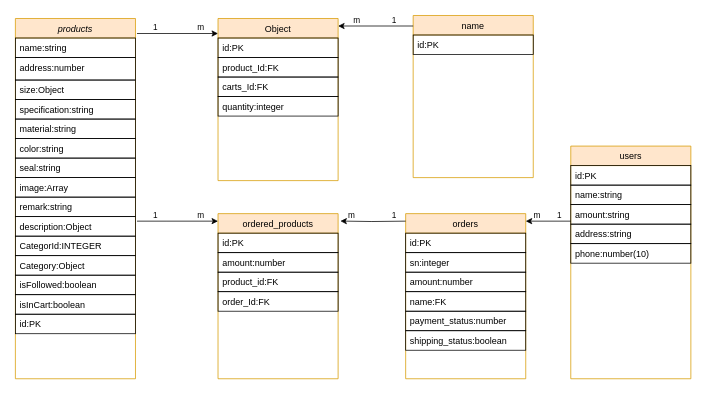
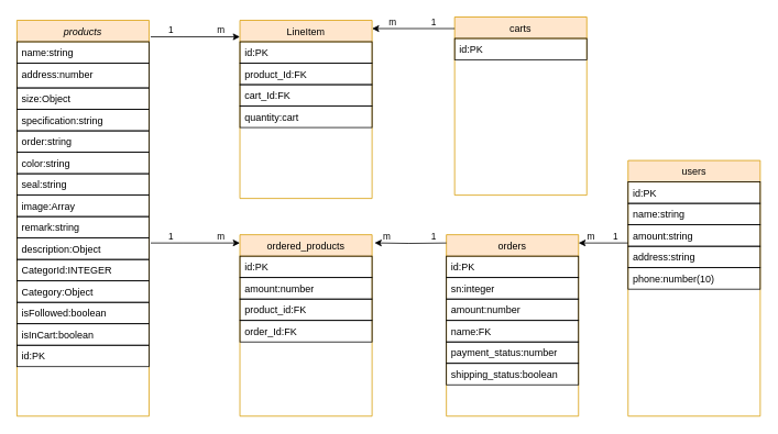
  <mxCell id="0" />
  <mxCell id="1" parent="0" />
  <mxCell id="2" value="products" style="swimlane;fontStyle=2;align=center;verticalAlign=top;childLayout=stackLayout;horizontal=1;startSize=26;horizontalStack=0;resizeParent=1;resizeLast=0;collapsible=1;marginBottom=0;rounded=0;shadow=0;strokeWidth=1;fillColor=#ffe6cc;strokeColor=#d79b00;" parent="1" vertex="1"><mxGeometry x="20" y="24" width="160" height="480" as="geometry"><mxRectangle x="230" y="140" width="160" height="26" as="alternateBounds" /></mxGeometry></mxCell>
  <mxCell id="3" value="name:string" style="text;align=left;verticalAlign=top;spacingLeft=4;spacingRight=4;overflow=hidden;rotatable=0;points=[[0,0.5],[1,0.5]];portConstraint=eastwest;strokeColor=default;" parent="2" vertex="1"><mxGeometry y="26" width="160" height="26" as="geometry" /></mxCell>
  <mxCell id="4" value="address:number" style="text;align=left;verticalAlign=top;spacingLeft=4;spacingRight=4;overflow=hidden;rotatable=0;points=[[0,0.5],[1,0.5]];portConstraint=eastwest;rounded=0;shadow=0;html=0;strokeColor=default;" parent="2" vertex="1"><mxGeometry y="52" width="160" height="30" as="geometry" /></mxCell>
  <mxCell id="5" value="size:Object" style="text;align=left;verticalAlign=top;spacingLeft=4;spacingRight=4;overflow=hidden;rotatable=0;points=[[0,0.5],[1,0.5]];portConstraint=eastwest;rounded=0;shadow=0;html=0;strokeColor=default;" vertex="1" parent="2"><mxGeometry y="82" width="160" height="26" as="geometry" /></mxCell>
  <mxCell id="6" value="specification:string" style="text;align=left;verticalAlign=top;spacingLeft=4;spacingRight=4;overflow=hidden;rotatable=0;points=[[0,0.5],[1,0.5]];portConstraint=eastwest;rounded=0;shadow=0;html=0;strokeColor=default;" vertex="1" parent="2"><mxGeometry y="108" width="160" height="26" as="geometry" /></mxCell>
- <mxCell id="7" value="material:string" style="text;align=left;verticalAlign=top;spacingLeft=4;spacingRight=4;overflow=hidden;rotatable=0;points=[[0,0.5],[1,0.5]];portConstraint=eastwest;rounded=0;shadow=0;html=0;strokeColor=default;" vertex="1" parent="2"><mxGeometry y="134" width="160" height="26" as="geometry" /></mxCell>
+ <mxCell id="7" value="order:string" style="text;align=left;verticalAlign=top;spacingLeft=4;spacingRight=4;overflow=hidden;rotatable=0;points=[[0,0.5],[1,0.5]];portConstraint=eastwest;rounded=0;shadow=0;html=0;strokeColor=default;" vertex="1" parent="2"><mxGeometry y="134" width="160" height="26" as="geometry" /></mxCell>
  <mxCell id="8" value="color:string" style="text;align=left;verticalAlign=top;spacingLeft=4;spacingRight=4;overflow=hidden;rotatable=0;points=[[0,0.5],[1,0.5]];portConstraint=eastwest;rounded=0;shadow=0;html=0;strokeColor=default;" vertex="1" parent="2"><mxGeometry y="160" width="160" height="26" as="geometry" /></mxCell>
  <mxCell id="9" value="seal:string" style="text;align=left;verticalAlign=top;spacingLeft=4;spacingRight=4;overflow=hidden;rotatable=0;points=[[0,0.5],[1,0.5]];portConstraint=eastwest;rounded=0;shadow=0;html=0;strokeColor=default;" vertex="1" parent="2"><mxGeometry y="186" width="160" height="26" as="geometry" /></mxCell>
  <mxCell id="10" value="image:Array" style="text;align=left;verticalAlign=top;spacingLeft=4;spacingRight=4;overflow=hidden;rotatable=0;points=[[0,0.5],[1,0.5]];portConstraint=eastwest;rounded=0;shadow=0;html=0;strokeColor=default;" vertex="1" parent="2"><mxGeometry y="212" width="160" height="26" as="geometry" /></mxCell>
  <mxCell id="11" value="remark:string" style="text;align=left;verticalAlign=top;spacingLeft=4;spacingRight=4;overflow=hidden;rotatable=0;points=[[0,0.5],[1,0.5]];portConstraint=eastwest;rounded=0;shadow=0;html=0;strokeColor=default;" vertex="1" parent="2"><mxGeometry y="238" width="160" height="26" as="geometry" /></mxCell>
  <mxCell id="12" value="description:Object" style="text;align=left;verticalAlign=top;spacingLeft=4;spacingRight=4;overflow=hidden;rotatable=0;points=[[0,0.5],[1,0.5]];portConstraint=eastwest;rounded=0;shadow=0;html=0;strokeColor=default;" vertex="1" parent="2"><mxGeometry y="264" width="160" height="26" as="geometry" /></mxCell>
  <mxCell id="13" value="CategorId:INTEGER" style="text;align=left;verticalAlign=top;spacingLeft=4;spacingRight=4;overflow=hidden;rotatable=0;points=[[0,0.5],[1,0.5]];portConstraint=eastwest;rounded=0;shadow=0;html=0;strokeColor=default;" vertex="1" parent="2"><mxGeometry y="290" width="160" height="26" as="geometry" /></mxCell>
  <mxCell id="14" value="Category:Object" style="text;align=left;verticalAlign=top;spacingLeft=4;spacingRight=4;overflow=hidden;rotatable=0;points=[[0,0.5],[1,0.5]];portConstraint=eastwest;rounded=0;shadow=0;html=0;strokeColor=default;" vertex="1" parent="2"><mxGeometry y="316" width="160" height="26" as="geometry" /></mxCell>
  <mxCell id="15" value="isFollowed:boolean" style="text;align=left;verticalAlign=top;spacingLeft=4;spacingRight=4;overflow=hidden;rotatable=0;points=[[0,0.5],[1,0.5]];portConstraint=eastwest;rounded=0;shadow=0;html=0;strokeColor=default;" vertex="1" parent="2"><mxGeometry y="342" width="160" height="26" as="geometry" /></mxCell>
  <mxCell id="16" value="isInCart:boolean" style="text;align=left;verticalAlign=top;spacingLeft=4;spacingRight=4;overflow=hidden;rotatable=0;points=[[0,0.5],[1,0.5]];portConstraint=eastwest;rounded=0;shadow=0;html=0;strokeColor=default;" vertex="1" parent="2"><mxGeometry y="368" width="160" height="26" as="geometry" /></mxCell>
  <mxCell id="17" value="id:PK&#10;" style="text;align=left;verticalAlign=top;spacingLeft=4;spacingRight=4;overflow=hidden;rotatable=0;points=[[0,0.5],[1,0.5]];portConstraint=eastwest;rounded=0;shadow=0;html=0;strokeColor=default;" vertex="1" parent="2"><mxGeometry y="394" width="160" height="26" as="geometry" /></mxCell>
  <mxCell id="18" value="orders" style="swimlane;fontStyle=0;align=center;verticalAlign=top;childLayout=stackLayout;horizontal=1;startSize=26;horizontalStack=0;resizeParent=1;resizeLast=0;collapsible=1;marginBottom=0;rounded=0;shadow=0;strokeWidth=1;fillColor=#ffe6cc;strokeColor=#d79b00;" parent="1" vertex="1"><mxGeometry x="540" y="284" width="160" height="220" as="geometry"><mxRectangle x="340" y="380" width="170" height="26" as="alternateBounds" /></mxGeometry></mxCell>
  <mxCell id="19" value="id:PK" style="text;align=left;verticalAlign=top;spacingLeft=4;spacingRight=4;overflow=hidden;rotatable=0;points=[[0,0.5],[1,0.5]];portConstraint=eastwest;strokeColor=default;" parent="18" vertex="1"><mxGeometry y="26" width="160" height="26" as="geometry" /></mxCell>
  <mxCell id="20" value="sn:integer" style="text;align=left;verticalAlign=top;spacingLeft=4;spacingRight=4;overflow=hidden;rotatable=0;points=[[0,0.5],[1,0.5]];portConstraint=eastwest;strokeColor=default;" vertex="1" parent="18"><mxGeometry y="52" width="160" height="26" as="geometry" /></mxCell>
  <mxCell id="21" value="amount:number" style="text;align=left;verticalAlign=top;spacingLeft=4;spacingRight=4;overflow=hidden;rotatable=0;points=[[0,0.5],[1,0.5]];portConstraint=eastwest;strokeColor=default;" vertex="1" parent="18"><mxGeometry y="78" width="160" height="26" as="geometry" /></mxCell>
  <mxCell id="22" value="name:FK" style="text;align=left;verticalAlign=top;spacingLeft=4;spacingRight=4;overflow=hidden;rotatable=0;points=[[0,0.5],[1,0.5]];portConstraint=eastwest;strokeColor=default;" vertex="1" parent="18"><mxGeometry y="104" width="160" height="26" as="geometry" /></mxCell>
  <mxCell id="23" value="payment_status:number" style="text;align=left;verticalAlign=top;spacingLeft=4;spacingRight=4;overflow=hidden;rotatable=0;points=[[0,0.5],[1,0.5]];portConstraint=eastwest;strokeColor=default;" vertex="1" parent="18"><mxGeometry y="130" width="160" height="26" as="geometry" /></mxCell>
  <mxCell id="24" value="shipping_status:boolean" style="text;align=left;verticalAlign=top;spacingLeft=4;spacingRight=4;overflow=hidden;rotatable=0;points=[[0,0.5],[1,0.5]];portConstraint=eastwest;strokeColor=default;" vertex="1" parent="18"><mxGeometry y="156" width="160" height="26" as="geometry" /></mxCell>
- <mxCell id="25" value="name" style="swimlane;fontStyle=0;align=center;verticalAlign=top;childLayout=stackLayout;horizontal=1;startSize=26;horizontalStack=0;resizeParent=1;resizeLast=0;collapsible=1;marginBottom=0;rounded=0;shadow=0;strokeWidth=1;fillColor=#ffe6cc;strokeColor=#d79b00;" parent="1" vertex="1"><mxGeometry x="550" y="20" width="160" height="216" as="geometry"><mxRectangle x="550" y="140" width="160" height="26" as="alternateBounds" /></mxGeometry></mxCell>
+ <mxCell id="25" value="carts" style="swimlane;fontStyle=0;align=center;verticalAlign=top;childLayout=stackLayout;horizontal=1;startSize=26;horizontalStack=0;resizeParent=1;resizeLast=0;collapsible=1;marginBottom=0;rounded=0;shadow=0;strokeWidth=1;fillColor=#ffe6cc;strokeColor=#d79b00;" parent="1" vertex="1"><mxGeometry x="550" y="20" width="160" height="216" as="geometry"><mxRectangle x="550" y="140" width="160" height="26" as="alternateBounds" /></mxGeometry></mxCell>
  <mxCell id="26" value="id:PK" style="text;align=left;verticalAlign=top;spacingLeft=4;spacingRight=4;overflow=hidden;rotatable=0;points=[[0,0.5],[1,0.5]];portConstraint=eastwest;strokeColor=default;" parent="25" vertex="1"><mxGeometry y="26" width="160" height="26" as="geometry" /></mxCell>
- <mxCell id="27" value="Object" style="swimlane;fontStyle=0;align=center;verticalAlign=top;childLayout=stackLayout;horizontal=1;startSize=26;horizontalStack=0;resizeParent=1;resizeLast=0;collapsible=1;marginBottom=0;rounded=0;shadow=0;strokeWidth=1;fillColor=#ffe6cc;strokeColor=#d79b00;" vertex="1" parent="1"><mxGeometry x="290" y="24" width="160" height="216" as="geometry"><mxRectangle x="550" y="140" width="160" height="26" as="alternateBounds" /></mxGeometry></mxCell>
+ <mxCell id="27" value="LineItem" style="swimlane;fontStyle=0;align=center;verticalAlign=top;childLayout=stackLayout;horizontal=1;startSize=26;horizontalStack=0;resizeParent=1;resizeLast=0;collapsible=1;marginBottom=0;rounded=0;shadow=0;strokeWidth=1;fillColor=#ffe6cc;strokeColor=#d79b00;" vertex="1" parent="1"><mxGeometry x="290" y="24" width="160" height="216" as="geometry"><mxRectangle x="550" y="140" width="160" height="26" as="alternateBounds" /></mxGeometry></mxCell>
  <mxCell id="28" value="id:PK" style="text;align=left;verticalAlign=top;spacingLeft=4;spacingRight=4;overflow=hidden;rotatable=0;points=[[0,0.5],[1,0.5]];portConstraint=eastwest;strokeColor=default;" vertex="1" parent="27"><mxGeometry y="26" width="160" height="26" as="geometry" /></mxCell>
  <mxCell id="29" value="product_Id:FK" style="text;align=left;verticalAlign=top;spacingLeft=4;spacingRight=4;overflow=hidden;rotatable=0;points=[[0,0.5],[1,0.5]];portConstraint=eastwest;rounded=0;shadow=0;html=0;strokeColor=default;" vertex="1" parent="27"><mxGeometry y="52" width="160" height="26" as="geometry" /></mxCell>
- <mxCell id="30" value="carts_Id:FK" style="text;align=left;verticalAlign=top;spacingLeft=4;spacingRight=4;overflow=hidden;rotatable=0;points=[[0,0.5],[1,0.5]];portConstraint=eastwest;rounded=0;shadow=0;html=0;strokeColor=default;" vertex="1" parent="27"><mxGeometry y="78" width="160" height="26" as="geometry" /></mxCell>
- <mxCell id="31" value="quantity:integer" style="text;align=left;verticalAlign=top;spacingLeft=4;spacingRight=4;overflow=hidden;rotatable=0;points=[[0,0.5],[1,0.5]];portConstraint=eastwest;rounded=0;shadow=0;html=0;strokeColor=default;" vertex="1" parent="27"><mxGeometry y="104" width="160" height="26" as="geometry" /></mxCell>
+ <mxCell id="30" value="cart_Id:FK" style="text;align=left;verticalAlign=top;spacingLeft=4;spacingRight=4;overflow=hidden;rotatable=0;points=[[0,0.5],[1,0.5]];portConstraint=eastwest;rounded=0;shadow=0;html=0;strokeColor=default;" vertex="1" parent="27"><mxGeometry y="78" width="160" height="26" as="geometry" /></mxCell>
+ <mxCell id="31" value="quantity:cart" style="text;align=left;verticalAlign=top;spacingLeft=4;spacingRight=4;overflow=hidden;rotatable=0;points=[[0,0.5],[1,0.5]];portConstraint=eastwest;rounded=0;shadow=0;html=0;strokeColor=default;" vertex="1" parent="27"><mxGeometry y="104" width="160" height="26" as="geometry" /></mxCell>
  <mxCell id="32" value="" style="endArrow=classic;html=1;rounded=0;edgeStyle=orthogonalEdgeStyle;" edge="1" parent="1"><mxGeometry relative="1" as="geometry"><mxPoint x="182" y="44" as="sourcePoint" /><mxPoint x="290" y="44" as="targetPoint" /><Array as="points"><mxPoint x="222" y="44" /><mxPoint x="222" y="44" /></Array></mxGeometry></mxCell>
  <mxCell id="33" value="1" style="edgeLabel;resizable=0;html=1;align=left;verticalAlign=bottom;strokeColor=default;" connectable="0" vertex="1" parent="32"><mxGeometry x="-1" relative="1" as="geometry"><mxPoint x="20" as="offset" /></mxGeometry></mxCell>
  <mxCell id="34" value="m" style="edgeLabel;resizable=0;html=1;align=right;verticalAlign=bottom;strokeColor=default;" connectable="0" vertex="1" parent="32"><mxGeometry x="1" relative="1" as="geometry"><mxPoint x="-18" as="offset" /></mxGeometry></mxCell>
  <mxCell id="35" value="" style="endArrow=classic;html=1;rounded=0;edgeStyle=orthogonalEdgeStyle;" edge="1" parent="1"><mxGeometry relative="1" as="geometry"><mxPoint x="550" y="34" as="sourcePoint" /><mxPoint x="450" y="34" as="targetPoint" /></mxGeometry></mxCell>
  <mxCell id="36" value="1" style="edgeLabel;resizable=0;html=1;align=left;verticalAlign=bottom;strokeColor=default;" connectable="0" vertex="1" parent="35"><mxGeometry x="-1" relative="1" as="geometry"><mxPoint x="-30" as="offset" /></mxGeometry></mxCell>
  <mxCell id="37" value="m" style="edgeLabel;resizable=0;html=1;align=right;verticalAlign=bottom;strokeColor=default;" connectable="0" vertex="1" parent="35"><mxGeometry x="1" relative="1" as="geometry"><mxPoint x="30" as="offset" /></mxGeometry></mxCell>
  <mxCell id="38" value="ordered_products" style="swimlane;fontStyle=0;align=center;verticalAlign=top;childLayout=stackLayout;horizontal=1;startSize=26;horizontalStack=0;resizeParent=1;resizeLast=0;collapsible=1;marginBottom=0;rounded=0;shadow=0;strokeWidth=1;fillColor=#ffe6cc;strokeColor=#d79b00;" vertex="1" parent="1"><mxGeometry x="290" y="284" width="160" height="220" as="geometry"><mxRectangle x="340" y="380" width="170" height="26" as="alternateBounds" /></mxGeometry></mxCell>
  <mxCell id="39" value="id:PK" style="text;align=left;verticalAlign=top;spacingLeft=4;spacingRight=4;overflow=hidden;rotatable=0;points=[[0,0.5],[1,0.5]];portConstraint=eastwest;strokeColor=default;" vertex="1" parent="38"><mxGeometry y="26" width="160" height="26" as="geometry" /></mxCell>
  <mxCell id="40" value="amount:number" style="text;align=left;verticalAlign=top;spacingLeft=4;spacingRight=4;overflow=hidden;rotatable=0;points=[[0,0.5],[1,0.5]];portConstraint=eastwest;strokeColor=default;" vertex="1" parent="38"><mxGeometry y="52" width="160" height="26" as="geometry" /></mxCell>
  <mxCell id="41" value="product_id:FK" style="text;align=left;verticalAlign=top;spacingLeft=4;spacingRight=4;overflow=hidden;rotatable=0;points=[[0,0.5],[1,0.5]];portConstraint=eastwest;strokeColor=default;" vertex="1" parent="38"><mxGeometry y="78" width="160" height="26" as="geometry" /></mxCell>
  <mxCell id="42" value="order_Id:FK&#10;" style="text;align=left;verticalAlign=top;spacingLeft=4;spacingRight=4;overflow=hidden;rotatable=0;points=[[0,0.5],[1,0.5]];portConstraint=eastwest;strokeColor=default;" vertex="1" parent="38"><mxGeometry y="104" width="160" height="26" as="geometry" /></mxCell>
  <mxCell id="43" value="users" style="swimlane;fontStyle=0;align=center;verticalAlign=top;childLayout=stackLayout;horizontal=1;startSize=26;horizontalStack=0;resizeParent=1;resizeLast=0;collapsible=1;marginBottom=0;rounded=0;shadow=0;strokeWidth=1;fillColor=#ffe6cc;strokeColor=#d79b00;" vertex="1" parent="1"><mxGeometry x="760" y="194" width="160" height="310" as="geometry"><mxRectangle x="340" y="380" width="170" height="26" as="alternateBounds" /></mxGeometry></mxCell>
  <mxCell id="44" value="id:PK" style="text;align=left;verticalAlign=top;spacingLeft=4;spacingRight=4;overflow=hidden;rotatable=0;points=[[0,0.5],[1,0.5]];portConstraint=eastwest;strokeColor=default;" vertex="1" parent="43"><mxGeometry y="26" width="160" height="26" as="geometry" /></mxCell>
  <mxCell id="45" value="name:string" style="text;align=left;verticalAlign=top;spacingLeft=4;spacingRight=4;overflow=hidden;rotatable=0;points=[[0,0.5],[1,0.5]];portConstraint=eastwest;strokeColor=default;" vertex="1" parent="43"><mxGeometry y="52" width="160" height="26" as="geometry" /></mxCell>
  <mxCell id="46" value="amount:string" style="text;align=left;verticalAlign=top;spacingLeft=4;spacingRight=4;overflow=hidden;rotatable=0;points=[[0,0.5],[1,0.5]];portConstraint=eastwest;strokeColor=default;" vertex="1" parent="43"><mxGeometry y="78" width="160" height="26" as="geometry" /></mxCell>
  <mxCell id="47" value="address:string" style="text;align=left;verticalAlign=top;spacingLeft=4;spacingRight=4;overflow=hidden;rotatable=0;points=[[0,0.5],[1,0.5]];portConstraint=eastwest;strokeColor=default;" vertex="1" parent="43"><mxGeometry y="104" width="160" height="26" as="geometry" /></mxCell>
  <mxCell id="48" value="phone:number(10)" style="text;align=left;verticalAlign=top;spacingLeft=4;spacingRight=4;overflow=hidden;rotatable=0;points=[[0,0.5],[1,0.5]];portConstraint=eastwest;strokeColor=default;" vertex="1" parent="43"><mxGeometry y="130" width="160" height="26" as="geometry" /></mxCell>
  <mxCell id="49" value="" style="endArrow=classic;html=1;rounded=0;edgeStyle=orthogonalEdgeStyle;" edge="1" parent="1"><mxGeometry relative="1" as="geometry"><mxPoint x="760" y="294" as="sourcePoint" /><mxPoint x="700" y="294" as="targetPoint" /></mxGeometry></mxCell>
  <mxCell id="50" value="1" style="edgeLabel;resizable=0;html=1;align=left;verticalAlign=bottom;strokeColor=default;" connectable="0" vertex="1" parent="49"><mxGeometry x="-1" relative="1" as="geometry"><mxPoint x="-20" as="offset" /></mxGeometry></mxCell>
  <mxCell id="51" value="m" style="edgeLabel;resizable=0;html=1;align=right;verticalAlign=bottom;strokeColor=default;" connectable="0" vertex="1" parent="49"><mxGeometry x="1" relative="1" as="geometry"><mxPoint x="20" as="offset" /></mxGeometry></mxCell>
  <mxCell id="52" value="" style="endArrow=classic;html=1;rounded=0;edgeStyle=orthogonalEdgeStyle;entryX=1.019;entryY=0.045;entryDx=0;entryDy=0;entryPerimeter=0;" edge="1" parent="1" target="38"><mxGeometry relative="1" as="geometry"><mxPoint x="540" y="294" as="sourcePoint" /><mxPoint x="480" y="294" as="targetPoint" /></mxGeometry></mxCell>
  <mxCell id="53" value="1" style="edgeLabel;resizable=0;html=1;align=left;verticalAlign=bottom;strokeColor=default;" connectable="0" vertex="1" parent="52"><mxGeometry x="-1" relative="1" as="geometry"><mxPoint x="-20" as="offset" /></mxGeometry></mxCell>
  <mxCell id="54" value="m" style="edgeLabel;resizable=0;html=1;align=right;verticalAlign=bottom;strokeColor=default;" connectable="0" vertex="1" parent="52"><mxGeometry x="1" relative="1" as="geometry"><mxPoint x="20" as="offset" /></mxGeometry></mxCell>
  <mxCell id="55" value="" style="endArrow=classic;html=1;rounded=0;edgeStyle=orthogonalEdgeStyle;" edge="1" parent="1"><mxGeometry relative="1" as="geometry"><mxPoint x="182" y="294" as="sourcePoint" /><mxPoint x="290" y="294" as="targetPoint" /><Array as="points"><mxPoint x="222" y="294" /><mxPoint x="222" y="294" /></Array></mxGeometry></mxCell>
  <mxCell id="56" value="1" style="edgeLabel;resizable=0;html=1;align=left;verticalAlign=bottom;strokeColor=default;" connectable="0" vertex="1" parent="55"><mxGeometry x="-1" relative="1" as="geometry"><mxPoint x="20" as="offset" /></mxGeometry></mxCell>
  <mxCell id="57" value="m" style="edgeLabel;resizable=0;html=1;align=right;verticalAlign=bottom;strokeColor=default;" connectable="0" vertex="1" parent="55"><mxGeometry x="1" relative="1" as="geometry"><mxPoint x="-18" as="offset" /></mxGeometry></mxCell>
